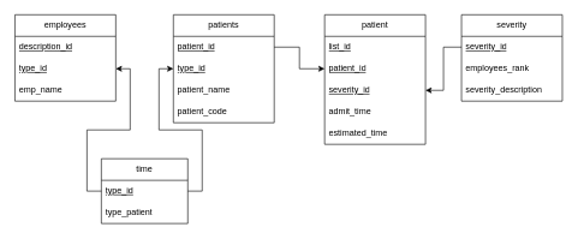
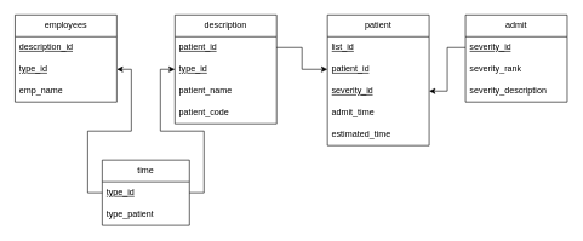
  <mxCell id="0" />
  <mxCell id="1" parent="0" />
- <mxCell id="2" value="patients" style="swimlane;fontStyle=0;childLayout=stackLayout;horizontal=1;startSize=30;horizontalStack=0;resizeParent=1;resizeParentMax=0;resizeLast=0;collapsible=1;marginBottom=0;whiteSpace=wrap;html=1;" vertex="1" parent="1"><mxGeometry x="240" y="20" width="140" height="150" as="geometry" /></mxCell>
+ <mxCell id="2" value="description" style="swimlane;fontStyle=0;childLayout=stackLayout;horizontal=1;startSize=30;horizontalStack=0;resizeParent=1;resizeParentMax=0;resizeLast=0;collapsible=1;marginBottom=0;whiteSpace=wrap;html=1;" vertex="1" parent="1"><mxGeometry x="240" y="20" width="140" height="150" as="geometry" /></mxCell>
  <mxCell id="3" value="&lt;u&gt;patient_id&lt;/u&gt;" style="text;strokeColor=none;fillColor=none;align=left;verticalAlign=middle;spacingLeft=4;spacingRight=4;overflow=hidden;points=[[0,0.5],[1,0.5]];portConstraint=eastwest;rotatable=0;whiteSpace=wrap;html=1;" vertex="1" parent="2"><mxGeometry y="30" width="140" height="30" as="geometry" /></mxCell>
  <mxCell id="4" value="&lt;u&gt;type_id&lt;/u&gt;" style="text;strokeColor=none;fillColor=none;align=left;verticalAlign=middle;spacingLeft=4;spacingRight=4;overflow=hidden;points=[[0,0.5],[1,0.5]];portConstraint=eastwest;rotatable=0;whiteSpace=wrap;html=1;" vertex="1" parent="2"><mxGeometry y="60" width="140" height="30" as="geometry" /></mxCell>
  <mxCell id="5" value="patient_name" style="text;strokeColor=none;fillColor=none;align=left;verticalAlign=middle;spacingLeft=4;spacingRight=4;overflow=hidden;points=[[0,0.5],[1,0.5]];portConstraint=eastwest;rotatable=0;whiteSpace=wrap;html=1;" vertex="1" parent="2"><mxGeometry y="90" width="140" height="30" as="geometry" /></mxCell>
  <mxCell id="6" value="patient_code" style="text;strokeColor=none;fillColor=none;align=left;verticalAlign=middle;spacingLeft=4;spacingRight=4;overflow=hidden;points=[[0,0.5],[1,0.5]];portConstraint=eastwest;rotatable=0;whiteSpace=wrap;html=1;" vertex="1" parent="2"><mxGeometry y="120" width="140" height="30" as="geometry" /></mxCell>
  <mxCell id="7" value="time" style="swimlane;fontStyle=0;childLayout=stackLayout;horizontal=1;startSize=30;horizontalStack=0;resizeParent=1;resizeParentMax=0;resizeLast=0;collapsible=1;marginBottom=0;whiteSpace=wrap;html=1;" vertex="1" parent="1"><mxGeometry x="140" y="220" width="120" height="90" as="geometry" /></mxCell>
  <mxCell id="8" value="&lt;u&gt;type_id&lt;/u&gt;" style="text;strokeColor=none;fillColor=none;align=left;verticalAlign=middle;spacingLeft=4;spacingRight=4;overflow=hidden;points=[[0,0.5],[1,0.5]];portConstraint=eastwest;rotatable=0;whiteSpace=wrap;html=1;" vertex="1" parent="7"><mxGeometry y="30" width="120" height="30" as="geometry" /></mxCell>
  <mxCell id="9" value="type_patient" style="text;strokeColor=none;fillColor=none;align=left;verticalAlign=middle;spacingLeft=4;spacingRight=4;overflow=hidden;points=[[0,0.5],[1,0.5]];portConstraint=eastwest;rotatable=0;whiteSpace=wrap;html=1;" vertex="1" parent="7"><mxGeometry y="60" width="120" height="30" as="geometry" /></mxCell>
  <mxCell id="10" value="employees" style="swimlane;fontStyle=0;childLayout=stackLayout;horizontal=1;startSize=30;horizontalStack=0;resizeParent=1;resizeParentMax=0;resizeLast=0;collapsible=1;marginBottom=0;whiteSpace=wrap;html=1;" vertex="1" parent="1"><mxGeometry y="20" width="140" height="120" as="geometry" x="20" /></mxCell>
  <mxCell id="11" value="&lt;u&gt;description_id&lt;/u&gt;" style="text;strokeColor=none;fillColor=none;align=left;verticalAlign=middle;spacingLeft=4;spacingRight=4;overflow=hidden;points=[[0,0.5],[1,0.5]];portConstraint=eastwest;rotatable=0;whiteSpace=wrap;html=1;" vertex="1" parent="10"><mxGeometry y="30" width="140" height="30" as="geometry" /></mxCell>
  <mxCell id="12" value="&lt;u&gt;type_id&lt;/u&gt;" style="text;strokeColor=none;fillColor=none;align=left;verticalAlign=middle;spacingLeft=4;spacingRight=4;overflow=hidden;points=[[0,0.5],[1,0.5]];portConstraint=eastwest;rotatable=0;whiteSpace=wrap;html=1;" vertex="1" parent="10"><mxGeometry y="60" width="140" height="30" as="geometry" /></mxCell>
  <mxCell id="13" value="emp_name" style="text;strokeColor=none;fillColor=none;align=left;verticalAlign=middle;spacingLeft=4;spacingRight=4;overflow=hidden;points=[[0,0.5],[1,0.5]];portConstraint=eastwest;rotatable=0;whiteSpace=wrap;html=1;" vertex="1" parent="10"><mxGeometry y="90" width="140" height="30" as="geometry" /></mxCell>
- <mxCell id="14" value="severity" style="swimlane;fontStyle=0;childLayout=stackLayout;horizontal=1;startSize=30;horizontalStack=0;resizeParent=1;resizeParentMax=0;resizeLast=0;collapsible=1;marginBottom=0;whiteSpace=wrap;html=1;" vertex="1" parent="1"><mxGeometry x="640" y="20" width="140" height="120" as="geometry" /></mxCell>
+ <mxCell id="14" value="admit" style="swimlane;fontStyle=0;childLayout=stackLayout;horizontal=1;startSize=30;horizontalStack=0;resizeParent=1;resizeParentMax=0;resizeLast=0;collapsible=1;marginBottom=0;whiteSpace=wrap;html=1;" vertex="1" parent="1"><mxGeometry x="640" y="20" width="140" height="120" as="geometry" /></mxCell>
  <mxCell id="15" value="&lt;u&gt;severity_id&lt;/u&gt;" style="text;strokeColor=none;fillColor=none;align=left;verticalAlign=middle;spacingLeft=4;spacingRight=4;overflow=hidden;points=[[0,0.5],[1,0.5]];portConstraint=eastwest;rotatable=0;whiteSpace=wrap;html=1;" vertex="1" parent="14"><mxGeometry y="30" width="140" height="30" as="geometry" /></mxCell>
- <mxCell id="16" value="employees_rank" style="text;strokeColor=none;fillColor=none;align=left;verticalAlign=middle;spacingLeft=4;spacingRight=4;overflow=hidden;points=[[0,0.5],[1,0.5]];portConstraint=eastwest;rotatable=0;whiteSpace=wrap;html=1;" vertex="1" parent="14"><mxGeometry y="60" width="140" height="30" as="geometry" /></mxCell>
+ <mxCell id="16" value="severity_rank" style="text;strokeColor=none;fillColor=none;align=left;verticalAlign=middle;spacingLeft=4;spacingRight=4;overflow=hidden;points=[[0,0.5],[1,0.5]];portConstraint=eastwest;rotatable=0;whiteSpace=wrap;html=1;" vertex="1" parent="14"><mxGeometry y="60" width="140" height="30" as="geometry" /></mxCell>
  <mxCell id="17" value="severity_description" style="text;strokeColor=none;fillColor=none;align=left;verticalAlign=middle;spacingLeft=4;spacingRight=4;overflow=hidden;points=[[0,0.5],[1,0.5]];portConstraint=eastwest;rotatable=0;whiteSpace=wrap;html=1;" vertex="1" parent="14"><mxGeometry y="90" width="140" height="30" as="geometry" /></mxCell>
  <mxCell id="18" value="patient" style="swimlane;fontStyle=0;childLayout=stackLayout;horizontal=1;startSize=30;horizontalStack=0;resizeParent=1;resizeParentMax=0;resizeLast=0;collapsible=1;marginBottom=0;whiteSpace=wrap;html=1;" vertex="1" parent="1"><mxGeometry x="450" y="20" width="140" height="180" as="geometry" /></mxCell>
  <mxCell id="19" value="&lt;u&gt;list_id&lt;/u&gt;" style="text;strokeColor=none;fillColor=none;align=left;verticalAlign=middle;spacingLeft=4;spacingRight=4;overflow=hidden;points=[[0,0.5],[1,0.5]];portConstraint=eastwest;rotatable=0;whiteSpace=wrap;html=1;" vertex="1" parent="18"><mxGeometry y="30" width="140" height="30" as="geometry" /></mxCell>
  <mxCell id="20" value="patient_id" style="text;strokeColor=none;fillColor=none;align=left;verticalAlign=middle;spacingLeft=4;spacingRight=4;overflow=hidden;points=[[0,0.5],[1,0.5]];portConstraint=eastwest;rotatable=0;whiteSpace=wrap;html=1;fontStyle=4" vertex="1" parent="18"><mxGeometry y="60" width="140" height="30" as="geometry" /></mxCell>
  <mxCell id="21" value="severity_id" style="text;strokeColor=none;fillColor=none;align=left;verticalAlign=middle;spacingLeft=4;spacingRight=4;overflow=hidden;points=[[0,0.5],[1,0.5]];portConstraint=eastwest;rotatable=0;whiteSpace=wrap;html=1;fontStyle=4" vertex="1" parent="18"><mxGeometry y="90" width="140" height="30" as="geometry" /></mxCell>
  <mxCell id="22" value="admit_time" style="text;strokeColor=none;fillColor=none;align=left;verticalAlign=middle;spacingLeft=4;spacingRight=4;overflow=hidden;points=[[0,0.5],[1,0.5]];portConstraint=eastwest;rotatable=0;whiteSpace=wrap;html=1;" vertex="1" parent="18"><mxGeometry y="120" width="140" height="30" as="geometry" /></mxCell>
  <mxCell id="23" value="estimated_time" style="text;strokeColor=none;fillColor=none;align=left;verticalAlign=middle;spacingLeft=4;spacingRight=4;overflow=hidden;points=[[0,0.5],[1,0.5]];portConstraint=eastwest;rotatable=0;whiteSpace=wrap;html=1;" vertex="1" parent="18"><mxGeometry y="150" width="140" height="30" as="geometry" /></mxCell>
  <mxCell id="24" style="edgeStyle=orthogonalEdgeStyle;rounded=0;orthogonalLoop=1;jettySize=auto;html=1;" edge="1" parent="1" source="15" target="21"><mxGeometry relative="1" as="geometry" /></mxCell>
  <mxCell id="25" style="edgeStyle=orthogonalEdgeStyle;rounded=0;orthogonalLoop=1;jettySize=auto;html=1;entryX=0;entryY=0.5;entryDx=0;entryDy=0;" edge="1" parent="1" source="3" target="20"><mxGeometry relative="1" as="geometry" /></mxCell>
  <mxCell id="26" style="edgeStyle=orthogonalEdgeStyle;rounded=0;orthogonalLoop=1;jettySize=auto;html=1;entryX=0;entryY=0.5;entryDx=0;entryDy=0;" edge="1" parent="1" source="8" target="4"><mxGeometry relative="1" as="geometry" /></mxCell>
  <mxCell id="27" style="edgeStyle=orthogonalEdgeStyle;rounded=0;orthogonalLoop=1;jettySize=auto;html=1;entryX=1;entryY=0.5;entryDx=0;entryDy=0;" edge="1" parent="1" source="8" target="12"><mxGeometry relative="1" as="geometry" /></mxCell>
